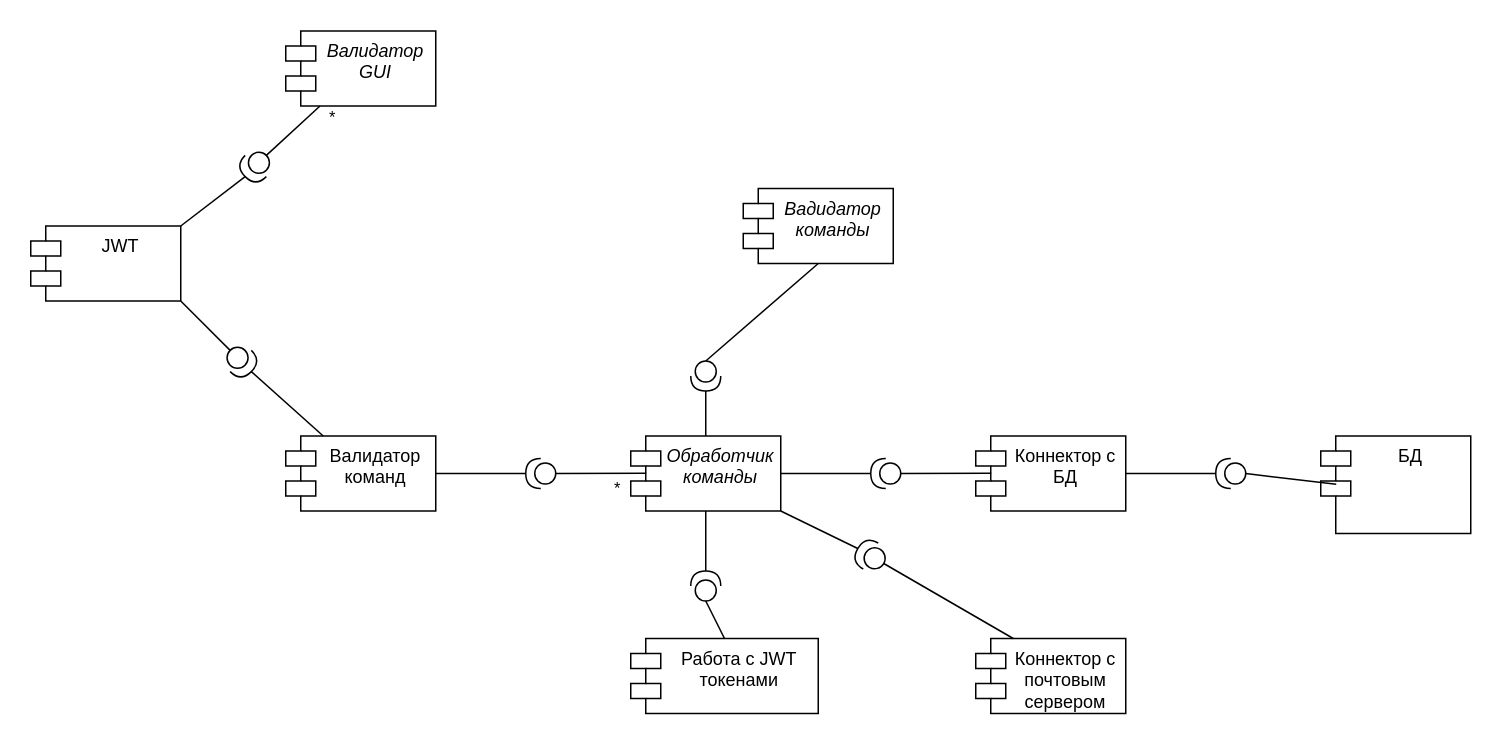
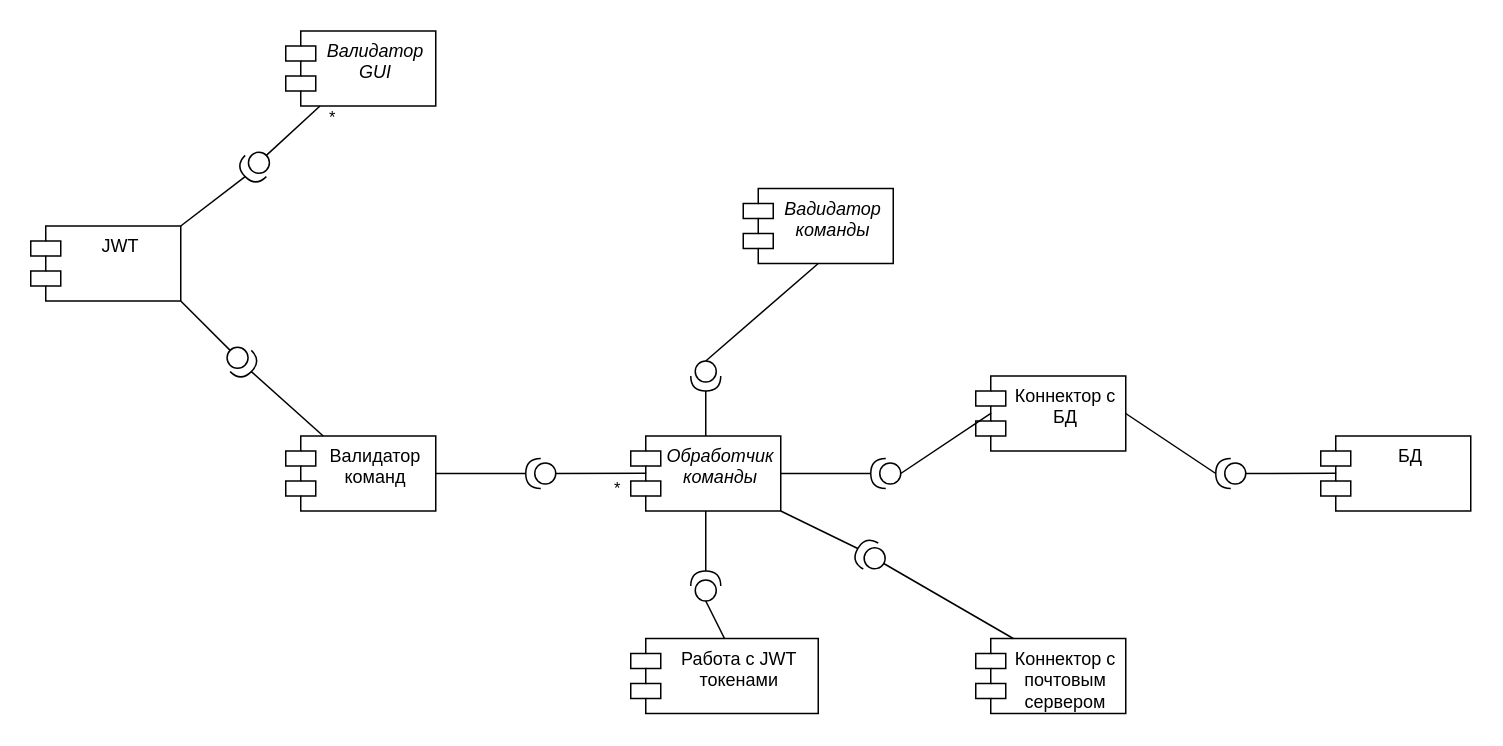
  <mxCell id="0" />
  <mxCell id="1" parent="0" />
  <mxCell id="2" value="JWT" style="shape=module;align=left;spacingLeft=20;align=center;verticalAlign=top;whiteSpace=wrap;html=1;" vertex="1" parent="1"><mxGeometry x="20" y="150" width="100" height="50" as="geometry" /></mxCell>
  <mxCell id="3" value="&lt;i&gt;Валидатор GUI&lt;/i&gt;" style="shape=module;align=left;spacingLeft=20;align=center;verticalAlign=top;whiteSpace=wrap;html=1;" vertex="1" parent="1"><mxGeometry x="190" y="20" width="100" height="50" as="geometry" /></mxCell>
  <mxCell id="4" value="" style="shape=providedRequiredInterface;html=1;verticalLabelPosition=bottom;sketch=0;direction=west;rotation=-45;" vertex="1" parent="1"><mxGeometry x="160" y="100" width="20" height="20" as="geometry" /></mxCell>
  <mxCell id="5" value="" style="endArrow=none;html=1;rounded=0;exitX=1;exitY=0;exitDx=0;exitDy=0;entryX=1;entryY=0.5;entryDx=0;entryDy=0;entryPerimeter=0;" edge="1" parent="1" source="2" target="4"><mxGeometry width="50" height="50" relative="1" as="geometry"><mxPoint x="300" y="290" as="sourcePoint" /><mxPoint x="350" y="240" as="targetPoint" /></mxGeometry></mxCell>
  <mxCell id="6" value="" style="endArrow=none;html=1;rounded=0;exitX=0;exitY=0.5;exitDx=0;exitDy=0;exitPerimeter=0;" edge="1" parent="1" source="4" target="3"><mxGeometry width="50" height="50" relative="1" as="geometry"><mxPoint x="130" y="160" as="sourcePoint" /><mxPoint x="173" y="107" as="targetPoint" /></mxGeometry></mxCell>
  <mxCell id="7" value="*" style="edgeLabel;html=1;align=center;verticalAlign=middle;resizable=0;points=[];" vertex="1" connectable="0" parent="6"><mxGeometry x="0.525" relative="1" as="geometry"><mxPoint x="16" as="offset" /></mxGeometry></mxCell>
  <mxCell id="8" value="Валидатор команд" style="shape=module;align=left;spacingLeft=20;align=center;verticalAlign=top;whiteSpace=wrap;html=1;" vertex="1" parent="1"><mxGeometry x="190" y="290" width="100" height="50" as="geometry" /></mxCell>
  <mxCell id="9" value="" style="endArrow=none;html=1;rounded=0;exitX=1;exitY=1;exitDx=0;exitDy=0;entryX=0;entryY=0.5;entryDx=0;entryDy=0;entryPerimeter=0;" edge="1" parent="1" target="11" source="2"><mxGeometry width="50" height="50" relative="1" as="geometry"><mxPoint x="120" y="490" as="sourcePoint" /><mxPoint x="162.929" y="237.071" as="targetPoint" /></mxGeometry></mxCell>
  <mxCell id="10" value="" style="endArrow=none;html=1;rounded=0;exitX=1;exitY=0.5;exitDx=0;exitDy=0;exitPerimeter=0;entryX=0.25;entryY=0;entryDx=0;entryDy=0;" edge="1" parent="1" source="11" target="8"><mxGeometry width="50" height="50" relative="1" as="geometry"><mxPoint x="177.071" y="222.929" as="sourcePoint" /><mxPoint x="173" y="447" as="targetPoint" /></mxGeometry></mxCell>
  <mxCell id="11" value="" style="shape=providedRequiredInterface;html=1;verticalLabelPosition=bottom;sketch=0;direction=west;rotation=-135;" vertex="1" parent="1"><mxGeometry x="150" y="230" width="20" height="20" as="geometry" /></mxCell>
  <mxCell id="12" value="&lt;i&gt;Обработчик команды&lt;/i&gt;" style="shape=module;align=left;spacingLeft=20;align=center;verticalAlign=top;whiteSpace=wrap;html=1;" vertex="1" parent="1"><mxGeometry x="420" y="290" width="100" height="50" as="geometry" /></mxCell>
  <mxCell id="13" value="" style="shape=providedRequiredInterface;html=1;verticalLabelPosition=bottom;sketch=0;direction=west;" vertex="1" parent="1"><mxGeometry x="350" y="305" width="20" height="20" as="geometry" /></mxCell>
  <mxCell id="14" value="" style="endArrow=none;html=1;rounded=0;exitX=1;exitY=0.5;exitDx=0;exitDy=0;entryX=1;entryY=0.5;entryDx=0;entryDy=0;entryPerimeter=0;" edge="1" parent="1" source="8" target="13"><mxGeometry width="50" height="50" relative="1" as="geometry"><mxPoint x="177" y="257" as="sourcePoint" /><mxPoint x="225" y="300" as="targetPoint" /></mxGeometry></mxCell>
  <mxCell id="15" value="" style="endArrow=none;html=1;rounded=0;exitX=0;exitY=0.5;exitDx=0;exitDy=0;entryX=0.103;entryY=0.496;entryDx=0;entryDy=0;entryPerimeter=0;exitPerimeter=0;" edge="1" parent="1" source="13" target="12"><mxGeometry width="50" height="50" relative="1" as="geometry"><mxPoint x="300" y="325" as="sourcePoint" /><mxPoint x="360" y="325" as="targetPoint" /></mxGeometry></mxCell>
  <mxCell id="16" value="*" style="edgeLabel;html=1;align=center;verticalAlign=middle;resizable=0;points=[];" vertex="1" connectable="0" parent="15"><mxGeometry x="0.211" relative="1" as="geometry"><mxPoint x="4" y="10" as="offset" /></mxGeometry></mxCell>
  <mxCell id="17" value="&lt;i&gt;Вадидатор команды&lt;/i&gt;" style="shape=module;align=left;spacingLeft=20;align=center;verticalAlign=top;whiteSpace=wrap;html=1;" vertex="1" parent="1"><mxGeometry x="495" y="125" width="100" height="50" as="geometry" /></mxCell>
  <mxCell id="18" value="" style="shape=providedRequiredInterface;html=1;verticalLabelPosition=bottom;sketch=0;direction=south;" vertex="1" parent="1"><mxGeometry x="460" y="240" width="20" height="20" as="geometry" /></mxCell>
  <mxCell id="19" value="" style="endArrow=none;html=1;rounded=0;exitX=0;exitY=0.5;exitDx=0;exitDy=0;entryX=0.5;entryY=1;entryDx=0;entryDy=0;exitPerimeter=0;" edge="1" parent="1" source="18" target="17"><mxGeometry width="50" height="50" relative="1" as="geometry"><mxPoint x="300" y="325" as="sourcePoint" /><mxPoint x="360" y="325" as="targetPoint" /></mxGeometry></mxCell>
  <mxCell id="20" value="" style="endArrow=none;html=1;rounded=0;exitX=0.5;exitY=0;exitDx=0;exitDy=0;entryX=1;entryY=0.5;entryDx=0;entryDy=0;entryPerimeter=0;" edge="1" parent="1" source="12" target="18"><mxGeometry width="50" height="50" relative="1" as="geometry"><mxPoint x="480" y="250" as="sourcePoint" /><mxPoint x="480" y="210" as="targetPoint" /></mxGeometry></mxCell>
- <mxCell id="21" value="Коннектор с БД" style="shape=module;align=left;spacingLeft=20;align=center;verticalAlign=top;whiteSpace=wrap;html=1;" vertex="1" parent="1"><mxGeometry x="650" y="290" width="100" height="50" as="geometry" /></mxCell>
+ <mxCell id="21" value="Коннектор с БД" style="shape=module;align=left;spacingLeft=20;align=center;verticalAlign=top;whiteSpace=wrap;html=1;" vertex="1" parent="1"><mxGeometry x="650" y="250" width="100" height="50" as="geometry" /></mxCell>
  <mxCell id="22" value="" style="shape=providedRequiredInterface;html=1;verticalLabelPosition=bottom;sketch=0;direction=west;" vertex="1" parent="1"><mxGeometry x="580" y="305" width="20" height="20" as="geometry" /></mxCell>
  <mxCell id="23" value="" style="endArrow=none;html=1;rounded=0;exitX=1;exitY=0.5;exitDx=0;exitDy=0;entryX=1;entryY=0.5;entryDx=0;entryDy=0;entryPerimeter=0;" edge="1" parent="1" target="22" source="12"><mxGeometry width="50" height="50" relative="1" as="geometry"><mxPoint x="520" y="315" as="sourcePoint" /><mxPoint x="455" y="300" as="targetPoint" /></mxGeometry></mxCell>
  <mxCell id="24" value="" style="endArrow=none;html=1;rounded=0;exitX=0;exitY=0.5;exitDx=0;exitDy=0;entryX=0.103;entryY=0.496;entryDx=0;entryDy=0;entryPerimeter=0;exitPerimeter=0;" edge="1" parent="1" source="22" target="21"><mxGeometry width="50" height="50" relative="1" as="geometry"><mxPoint x="530" y="325" as="sourcePoint" /><mxPoint x="590" y="325" as="targetPoint" /></mxGeometry></mxCell>
- <mxCell id="25" value="БД" style="shape=module;align=left;spacingLeft=20;align=center;verticalAlign=top;whiteSpace=wrap;html=1;" vertex="1" parent="1"><mxGeometry x="880" y="290" width="100" height="65" as="geometry" /></mxCell>
+ <mxCell id="25" value="БД" style="shape=module;align=left;spacingLeft=20;align=center;verticalAlign=top;whiteSpace=wrap;html=1;" vertex="1" parent="1"><mxGeometry x="880" y="290" width="100" height="50" as="geometry" /></mxCell>
  <mxCell id="26" value="" style="shape=providedRequiredInterface;html=1;verticalLabelPosition=bottom;sketch=0;direction=west;" vertex="1" parent="1"><mxGeometry x="810" y="305" width="20" height="20" as="geometry" /></mxCell>
  <mxCell id="27" value="" style="endArrow=none;html=1;rounded=0;exitX=1;exitY=0.5;exitDx=0;exitDy=0;entryX=1;entryY=0.5;entryDx=0;entryDy=0;entryPerimeter=0;" edge="1" parent="1" target="26" source="21"><mxGeometry width="50" height="50" relative="1" as="geometry"><mxPoint x="750" y="315" as="sourcePoint" /><mxPoint x="685" y="300" as="targetPoint" /></mxGeometry></mxCell>
  <mxCell id="28" value="" style="endArrow=none;html=1;rounded=0;exitX=0;exitY=0.5;exitDx=0;exitDy=0;entryX=0.103;entryY=0.496;entryDx=0;entryDy=0;entryPerimeter=0;exitPerimeter=0;" edge="1" parent="1" source="26" target="25"><mxGeometry width="50" height="50" relative="1" as="geometry"><mxPoint x="760" y="325" as="sourcePoint" /><mxPoint x="820" y="325" as="targetPoint" /></mxGeometry></mxCell>
  <mxCell id="29" value="Работа с JWT токенами" style="shape=module;align=left;spacingLeft=20;align=center;verticalAlign=top;whiteSpace=wrap;html=1;" vertex="1" parent="1"><mxGeometry x="420" y="425" width="125" height="50" as="geometry" /></mxCell>
  <mxCell id="30" value="" style="shape=providedRequiredInterface;html=1;verticalLabelPosition=bottom;sketch=0;direction=north;" vertex="1" parent="1"><mxGeometry x="460" y="380" width="20" height="20" as="geometry" /></mxCell>
  <mxCell id="31" value="" style="endArrow=none;html=1;rounded=0;exitX=1;exitY=0.5;exitDx=0;exitDy=0;entryX=0.5;entryY=1;entryDx=0;entryDy=0;exitPerimeter=0;" edge="1" parent="1" source="30"><mxGeometry width="50" height="50" relative="1" as="geometry"><mxPoint x="300" y="465" as="sourcePoint" /><mxPoint x="470" y="340" as="targetPoint" /></mxGeometry></mxCell>
  <mxCell id="32" value="" style="endArrow=none;html=1;rounded=0;exitX=0.5;exitY=0;exitDx=0;exitDy=0;entryX=0;entryY=0.5;entryDx=0;entryDy=0;entryPerimeter=0;" edge="1" parent="1" source="29" target="30"><mxGeometry width="50" height="50" relative="1" as="geometry"><mxPoint x="480" y="390" as="sourcePoint" /><mxPoint x="480" y="350" as="targetPoint" /></mxGeometry></mxCell>
  <mxCell id="33" value="Коннектор с почтовым сервером" style="shape=module;align=left;spacingLeft=20;align=center;verticalAlign=top;whiteSpace=wrap;html=1;" vertex="1" parent="1"><mxGeometry x="650" y="425" width="100" height="50" as="geometry" /></mxCell>
  <mxCell id="34" value="" style="shape=providedRequiredInterface;html=1;verticalLabelPosition=bottom;sketch=0;direction=west;rotation=30;" vertex="1" parent="1"><mxGeometry x="570" y="360" width="20" height="20" as="geometry" /></mxCell>
  <mxCell id="35" value="" style="endArrow=none;html=1;rounded=0;exitX=1;exitY=0.5;exitDx=0;exitDy=0;entryX=1;entryY=1;entryDx=0;entryDy=0;exitPerimeter=0;" edge="1" parent="1" source="34" target="12"><mxGeometry width="50" height="50" relative="1" as="geometry"><mxPoint x="310" y="475" as="sourcePoint" /><mxPoint x="480" y="350" as="targetPoint" /></mxGeometry></mxCell>
  <mxCell id="36" value="" style="endArrow=none;html=1;rounded=0;exitX=0.25;exitY=0;exitDx=0;exitDy=0;entryX=0;entryY=0.5;entryDx=0;entryDy=0;entryPerimeter=0;" edge="1" parent="1" target="34" source="33"><mxGeometry width="50" height="50" relative="1" as="geometry"><mxPoint x="480" y="435" as="sourcePoint" /><mxPoint x="490" y="360" as="targetPoint" /></mxGeometry></mxCell>
